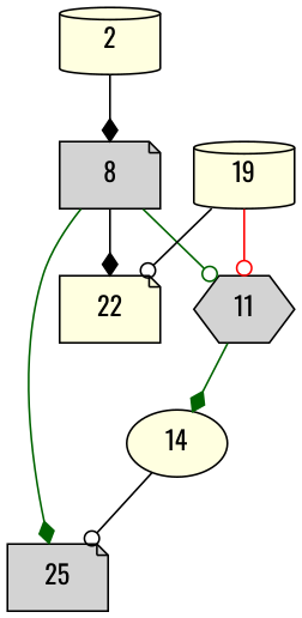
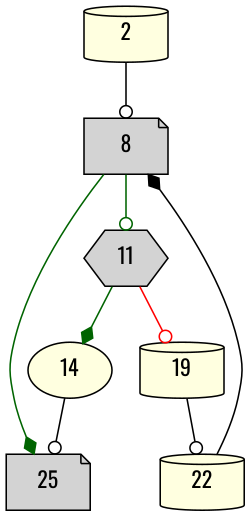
  strict digraph {
    fontname=Oswald
    node [fillcolor=lightyellow fontname=Oswald shape=note style=filled]
    edge [arrowhead=odot fontname=Oswald]
    2 [entry=true shape=cylinder]
    8 [fillcolor=lightgrey]
    11 [fillcolor=lightgrey shape=hexagon]
    25 [fillcolor=lightgrey]
    14 [shape=ellipse]
    19 [shape=cylinder]
-   22
-   2 -> 8 [arrowhead=diamond]
+   22 [shape=cylinder]
+   2 -> 8
    8 -> 11 [color=darkgreen]
    8 -> 25 [arrowhead=diamond color=darkgreen]
    11 -> 14 [arrowhead=diamond color=darkgreen]
-   19 -> 11 [color=red]
+   11 -> 19 [color=red]
    14 -> 25
    19 -> 22
-   8 -> 22 [arrowhead=diamond]
+   22 -> 8 [arrowhead=diamond]
  }
